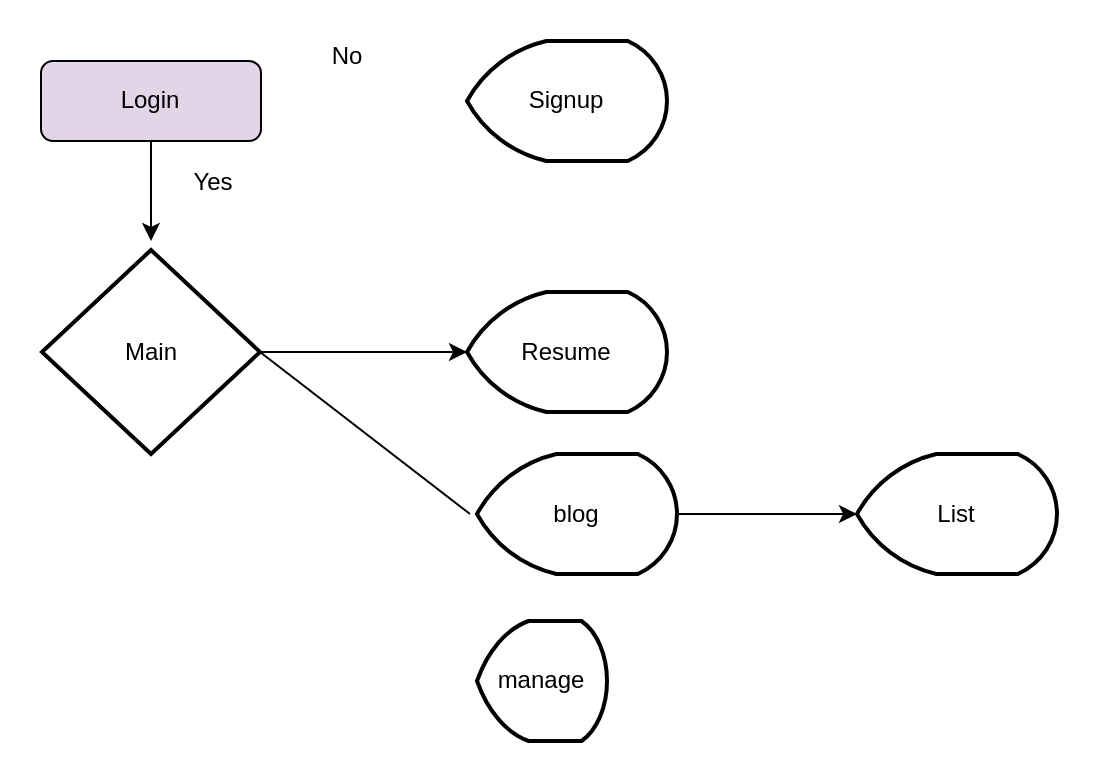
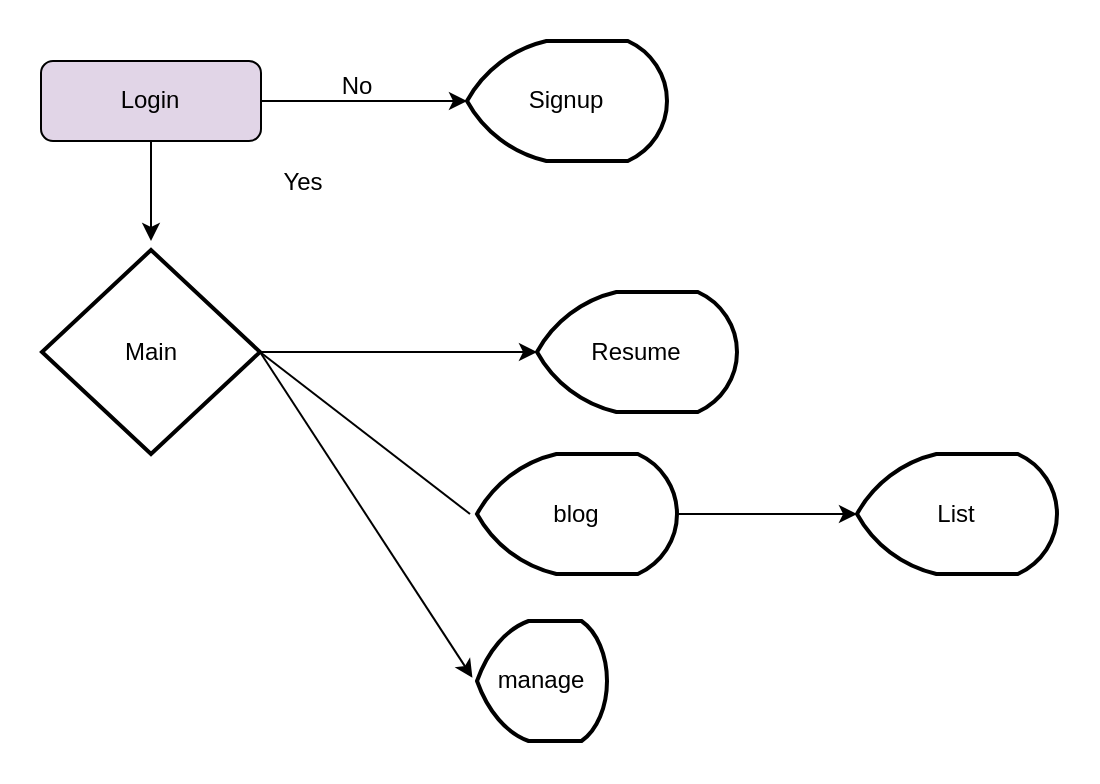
  <mxCell id="0" />
  <mxCell id="1" parent="0" />
+ <mxCell id="2" style="edgeStyle=orthogonalEdgeStyle;rounded=0;orthogonalLoop=1;jettySize=auto;html=1;exitX=1;exitY=0.5;exitDx=0;exitDy=0;entryX=0;entryY=0.5;entryDx=0;entryDy=0;entryPerimeter=0;" parent="1" source="4" target="9" edge="1"><mxGeometry relative="1" as="geometry"><mxPoint x="228" y="50" as="targetPoint" /></mxGeometry></mxCell>
  <mxCell id="3" style="edgeStyle=orthogonalEdgeStyle;rounded=0;orthogonalLoop=1;jettySize=auto;html=1;" parent="1" source="4" edge="1"><mxGeometry relative="1" as="geometry"><mxPoint x="75" y="120" as="targetPoint" /></mxGeometry></mxCell>
  <mxCell id="4" value="Login" style="rounded=1;whiteSpace=wrap;html=1;fontSize=12;glass=0;strokeWidth=1;shadow=0;fillColor=#e1d5e7;" parent="1" vertex="1"><mxGeometry x="20" y="30" width="110" height="40" as="geometry" /></mxCell>
- <mxCell id="5" value="Yes" style="text;html=1;align=center;verticalAlign=middle;resizable=0;points=[];autosize=1;strokeColor=none;fillColor=none;" parent="1" vertex="1"><mxGeometry x="86" y="76" width="40" height="30" as="geometry" /></mxCell>
- <mxCell id="6" value="No" style="text;html=1;align=center;verticalAlign=middle;resizable=0;points=[];autosize=1;strokeColor=none;fillColor=none;" parent="1" vertex="1"><mxGeometry x="153" y="13" width="40" height="30" as="geometry" /></mxCell>
+ <mxCell id="5" value="Yes" style="text;html=1;align=center;verticalAlign=middle;resizable=0;points=[];autosize=1;strokeColor=none;fillColor=none;" parent="1" vertex="1"><mxGeometry x="131" y="76" width="40" height="30" as="geometry" /></mxCell>
+ <mxCell id="6" value="No" style="text;html=1;align=center;verticalAlign=middle;resizable=0;points=[];autosize=1;strokeColor=none;fillColor=none;" parent="1" vertex="1"><mxGeometry x="158" y="28" width="40" height="30" as="geometry" /></mxCell>
  <mxCell id="7" value="" style="rounded=0;orthogonalLoop=1;jettySize=auto;html=1;entryX=0;entryY=0.5;entryDx=0;entryDy=0;entryPerimeter=0;exitX=0.5;exitY=0;exitDx=0;exitDy=0;exitPerimeter=0;" parent="1" source="8" target="10" edge="1"><mxGeometry relative="1" as="geometry"><mxPoint x="221" y="175.5" as="targetPoint" /></mxGeometry></mxCell>
  <mxCell id="8" value="Main" style="strokeWidth=2;html=1;shape=mxgraph.flowchart.decision;whiteSpace=wrap;strokeColor=default;direction=south;" parent="1" vertex="1"><mxGeometry x="20.5" y="124.5" width="109" height="102" as="geometry" /></mxCell>
  <mxCell id="9" value="Signup" style="strokeWidth=2;html=1;shape=mxgraph.flowchart.display;whiteSpace=wrap;" parent="1" vertex="1"><mxGeometry x="233" y="20" width="100" height="60" as="geometry" /></mxCell>
- <mxCell id="10" value="Resume" style="strokeWidth=2;html=1;shape=mxgraph.flowchart.display;whiteSpace=wrap;" parent="1" vertex="1"><mxGeometry x="233" y="145.5" width="100" height="60" as="geometry" /></mxCell>
+ <mxCell id="10" value="Resume" style="strokeWidth=2;html=1;shape=mxgraph.flowchart.display;whiteSpace=wrap;" parent="1" vertex="1"><mxGeometry x="268" y="145.5" width="100" height="60" as="geometry" /></mxCell>
  <mxCell id="11" value="" style="edgeStyle=none;orthogonalLoop=1;jettySize=auto;html=1;rounded=0;exitX=0.5;exitY=0;exitDx=0;exitDy=0;exitPerimeter=0;entryX=-0.035;entryY=0.5;entryDx=0;entryDy=0;entryPerimeter=0;endArrow=none;" parent="1" source="8" target="14" edge="1"><mxGeometry width="80" relative="1" as="geometry"><mxPoint x="130" y="240" as="sourcePoint" /><mxPoint x="210" y="240" as="targetPoint" /><Array as="points" /></mxGeometry></mxCell>
+ <mxCell id="12" value="" style="edgeStyle=none;orthogonalLoop=1;jettySize=auto;html=1;rounded=0;exitX=0.5;exitY=0;exitDx=0;exitDy=0;exitPerimeter=0;entryX=-0.035;entryY=0.473;entryDx=0;entryDy=0;entryPerimeter=0;" parent="1" source="8" target="15" edge="1"><mxGeometry width="80" relative="1" as="geometry"><mxPoint x="198" y="340" as="sourcePoint" /><mxPoint x="158" y="290" as="targetPoint" /><Array as="points" /></mxGeometry></mxCell>
  <mxCell id="13" style="edgeStyle=orthogonalEdgeStyle;rounded=0;orthogonalLoop=1;jettySize=auto;html=1;" parent="1" source="14" edge="1"><mxGeometry relative="1" as="geometry"><mxPoint x="428" y="256.5" as="targetPoint" /></mxGeometry></mxCell>
  <mxCell id="14" value="blog" style="strokeWidth=2;html=1;shape=mxgraph.flowchart.display;whiteSpace=wrap;" parent="1" vertex="1"><mxGeometry x="238" y="226.5" width="100" height="60" as="geometry" /></mxCell>
  <mxCell id="15" value="manage" style="strokeWidth=2;html=1;shape=mxgraph.flowchart.display;whiteSpace=wrap;" parent="1" vertex="1"><mxGeometry x="238" y="310" width="65" height="60" as="geometry" /></mxCell>
  <mxCell id="16" value="List" style="strokeWidth=2;html=1;shape=mxgraph.flowchart.display;whiteSpace=wrap;" parent="1" vertex="1"><mxGeometry x="428" y="226.5" width="100" height="60" as="geometry" /></mxCell>
